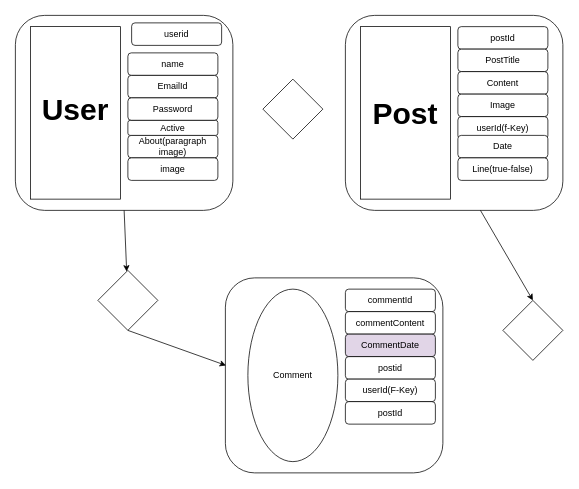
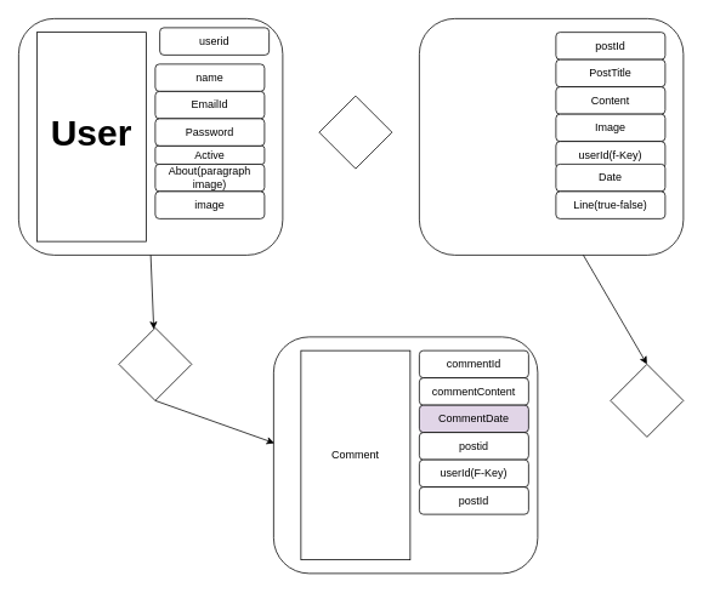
  <mxCell id="0" />
  <mxCell id="1" parent="0" />
  <mxCell id="2" value="" style="rounded=1;whiteSpace=wrap;html=1;fontStyle=0" vertex="1" parent="1"><mxGeometry x="20" y="20" width="290" height="260" as="geometry" /></mxCell>
  <mxCell id="3" value="&lt;p style=&quot;line-height: 200%;&quot;&gt;&lt;b&gt;&lt;font style=&quot;font-size: 40px;&quot;&gt;User&lt;/font&gt;&lt;/b&gt;&lt;/p&gt;" style="rounded=0;whiteSpace=wrap;html=1;align=center;" vertex="1" parent="1"><mxGeometry x="40" y="35" width="120" height="230" as="geometry" /></mxCell>
  <mxCell id="4" value="userid" style="rounded=1;whiteSpace=wrap;html=1;" vertex="1" parent="1"><mxGeometry x="175" y="30" width="120" height="30" as="geometry" /></mxCell>
  <mxCell id="5" value="name" style="rounded=1;whiteSpace=wrap;html=1;" vertex="1" parent="1"><mxGeometry x="170" y="70" width="120" height="30" as="geometry" /></mxCell>
  <mxCell id="6" value="EmailId" style="rounded=1;whiteSpace=wrap;html=1;" vertex="1" parent="1"><mxGeometry x="170" y="100" width="120" height="30" as="geometry" /></mxCell>
  <mxCell id="7" value="Password" style="rounded=1;whiteSpace=wrap;html=1;" vertex="1" parent="1"><mxGeometry x="170" y="130" width="120" height="30" as="geometry" /></mxCell>
  <mxCell id="8" value="About(paragraph image)" style="rounded=1;whiteSpace=wrap;html=1;" vertex="1" parent="1"><mxGeometry x="170" y="180" width="120" height="30" as="geometry" /></mxCell>
  <mxCell id="9" value="Active" style="rounded=1;whiteSpace=wrap;html=1;" vertex="1" parent="1"><mxGeometry x="170" y="160" width="120" height="20" as="geometry" /></mxCell>
  <mxCell id="10" value="image" style="rounded=1;whiteSpace=wrap;html=1;" vertex="1" parent="1"><mxGeometry x="170" y="210" width="120" height="30" as="geometry" /></mxCell>
  <mxCell id="11" value="" style="rounded=1;whiteSpace=wrap;html=1;fontStyle=0" vertex="1" parent="1"><mxGeometry x="460" y="20" width="290" height="260" as="geometry" /></mxCell>
- <mxCell id="12" value="&lt;b&gt;&lt;font style=&quot;font-size: 40px;&quot;&gt;Post&lt;/font&gt;&lt;/b&gt;" style="rounded=0;whiteSpace=wrap;html=1;align=center;" vertex="1" parent="1"><mxGeometry x="480" y="35" width="120" height="230" as="geometry" /></mxCell>
  <mxCell id="13" value="postId" style="rounded=1;whiteSpace=wrap;html=1;" vertex="1" parent="1"><mxGeometry x="610" y="35" width="120" height="30" as="geometry" /></mxCell>
  <mxCell id="14" value="PostTitle" style="rounded=1;whiteSpace=wrap;html=1;" vertex="1" parent="1"><mxGeometry x="610" y="65" width="120" height="30" as="geometry" /></mxCell>
  <mxCell id="15" value="Content" style="rounded=1;whiteSpace=wrap;html=1;" vertex="1" parent="1"><mxGeometry x="610" y="95" width="120" height="30" as="geometry" /></mxCell>
  <mxCell id="16" value="Image" style="rounded=1;whiteSpace=wrap;html=1;" vertex="1" parent="1"><mxGeometry x="610" y="125" width="120" height="30" as="geometry" /></mxCell>
  <mxCell id="17" value="userId(f-Key)" style="rounded=1;whiteSpace=wrap;html=1;" vertex="1" parent="1"><mxGeometry x="610" y="155" width="120" height="30" as="geometry" /></mxCell>
  <mxCell id="18" value="Date" style="rounded=1;whiteSpace=wrap;html=1;" vertex="1" parent="1"><mxGeometry x="610" y="180" width="120" height="30" as="geometry" /></mxCell>
  <mxCell id="19" value="Line(true-false)" style="rounded=1;whiteSpace=wrap;html=1;" vertex="1" parent="1"><mxGeometry x="610" y="210" width="120" height="30" as="geometry" /></mxCell>
  <mxCell id="20" value="" style="rounded=1;whiteSpace=wrap;html=1;fontStyle=0" vertex="1" parent="1"><mxGeometry x="300" y="370" width="290" height="260" as="geometry" /></mxCell>
- <mxCell id="21" value="Comment" style="ellipse;whiteSpace=wrap;html=1;align=center;" vertex="1" parent="1"><mxGeometry x="330" y="385" width="120" height="230" as="geometry" /></mxCell>
+ <mxCell id="21" value="Comment" style="rounded=0;whiteSpace=wrap;html=1;align=center;" vertex="1" parent="1"><mxGeometry x="330" y="385" width="120" height="230" as="geometry" /></mxCell>
  <mxCell id="22" value="commentId" style="rounded=1;whiteSpace=wrap;html=1;" vertex="1" parent="1"><mxGeometry x="460" y="385" width="120" height="30" as="geometry" /></mxCell>
  <mxCell id="23" value="commentContent" style="rounded=1;whiteSpace=wrap;html=1;" vertex="1" parent="1"><mxGeometry x="460" y="415" width="120" height="30" as="geometry" /></mxCell>
  <mxCell id="24" value="CommentDate" style="rounded=1;whiteSpace=wrap;html=1;fillColor=#e1d5e7;" vertex="1" parent="1"><mxGeometry x="460" y="445" width="120" height="30" as="geometry" /></mxCell>
  <mxCell id="25" value="postid" style="rounded=1;whiteSpace=wrap;html=1;" vertex="1" parent="1"><mxGeometry x="460" y="475" width="120" height="30" as="geometry" /></mxCell>
  <mxCell id="26" value="userId(F-Key)" style="rounded=1;whiteSpace=wrap;html=1;" vertex="1" parent="1"><mxGeometry x="460" y="505" width="120" height="30" as="geometry" /></mxCell>
  <mxCell id="27" value="postId" style="rounded=1;whiteSpace=wrap;html=1;" vertex="1" parent="1"><mxGeometry x="460" y="535" width="120" height="30" as="geometry" /></mxCell>
  <mxCell id="28" value="" style="rhombus;whiteSpace=wrap;html=1;" vertex="1" parent="1"><mxGeometry x="130" y="360" width="80" height="80" as="geometry" /></mxCell>
  <mxCell id="29" value="" style="rhombus;whiteSpace=wrap;html=1;" vertex="1" parent="1"><mxGeometry x="670" y="400" width="80" height="80" as="geometry" /></mxCell>
  <mxCell id="30" value="" style="rhombus;whiteSpace=wrap;html=1;" vertex="1" parent="1"><mxGeometry x="350" y="105" width="80" height="80" as="geometry" /></mxCell>
  <mxCell id="31" value="" style="endArrow=classic;html=1;rounded=0;exitX=0.5;exitY=1;exitDx=0;exitDy=0;" edge="1" parent="1" source="2" target="28"><mxGeometry width="50" height="50" relative="1" as="geometry"><mxPoint x="330" y="340" as="sourcePoint" /><mxPoint x="380" y="290" as="targetPoint" /><Array as="points" /></mxGeometry></mxCell>
  <mxCell id="32" value="" style="endArrow=classic;html=1;rounded=0;entryX=0.003;entryY=0.449;entryDx=0;entryDy=0;entryPerimeter=0;" edge="1" parent="1" target="20"><mxGeometry width="50" height="50" relative="1" as="geometry"><mxPoint x="170" y="440" as="sourcePoint" /><mxPoint x="20" y="482" as="targetPoint" /><Array as="points"><mxPoint x="170" y="440" /></Array></mxGeometry></mxCell>
  <mxCell id="33" value="" style="endArrow=classic;html=1;rounded=0;exitX=0.621;exitY=1;exitDx=0;exitDy=0;entryX=0.5;entryY=0;entryDx=0;entryDy=0;exitPerimeter=0;" edge="1" parent="1" source="11" target="29"><mxGeometry width="50" height="50" relative="1" as="geometry"><mxPoint x="175" y="290" as="sourcePoint" /><mxPoint x="178" y="372" as="targetPoint" /><Array as="points" /></mxGeometry></mxCell>
